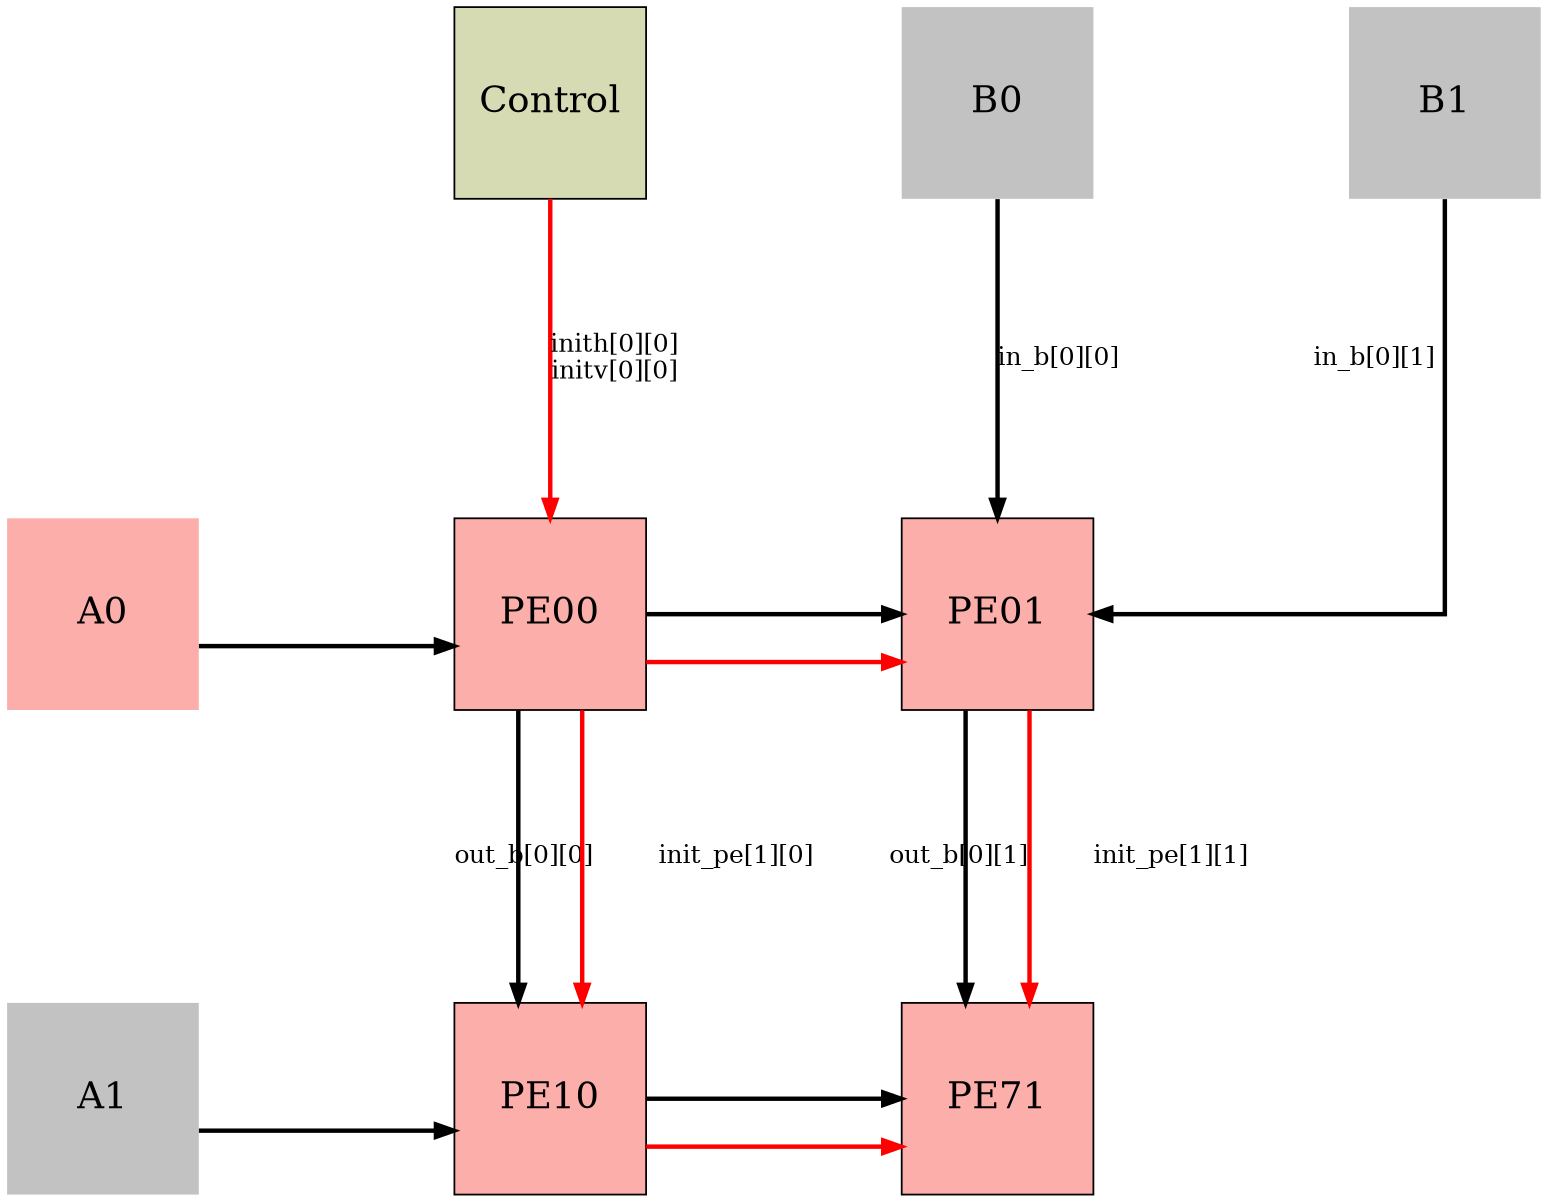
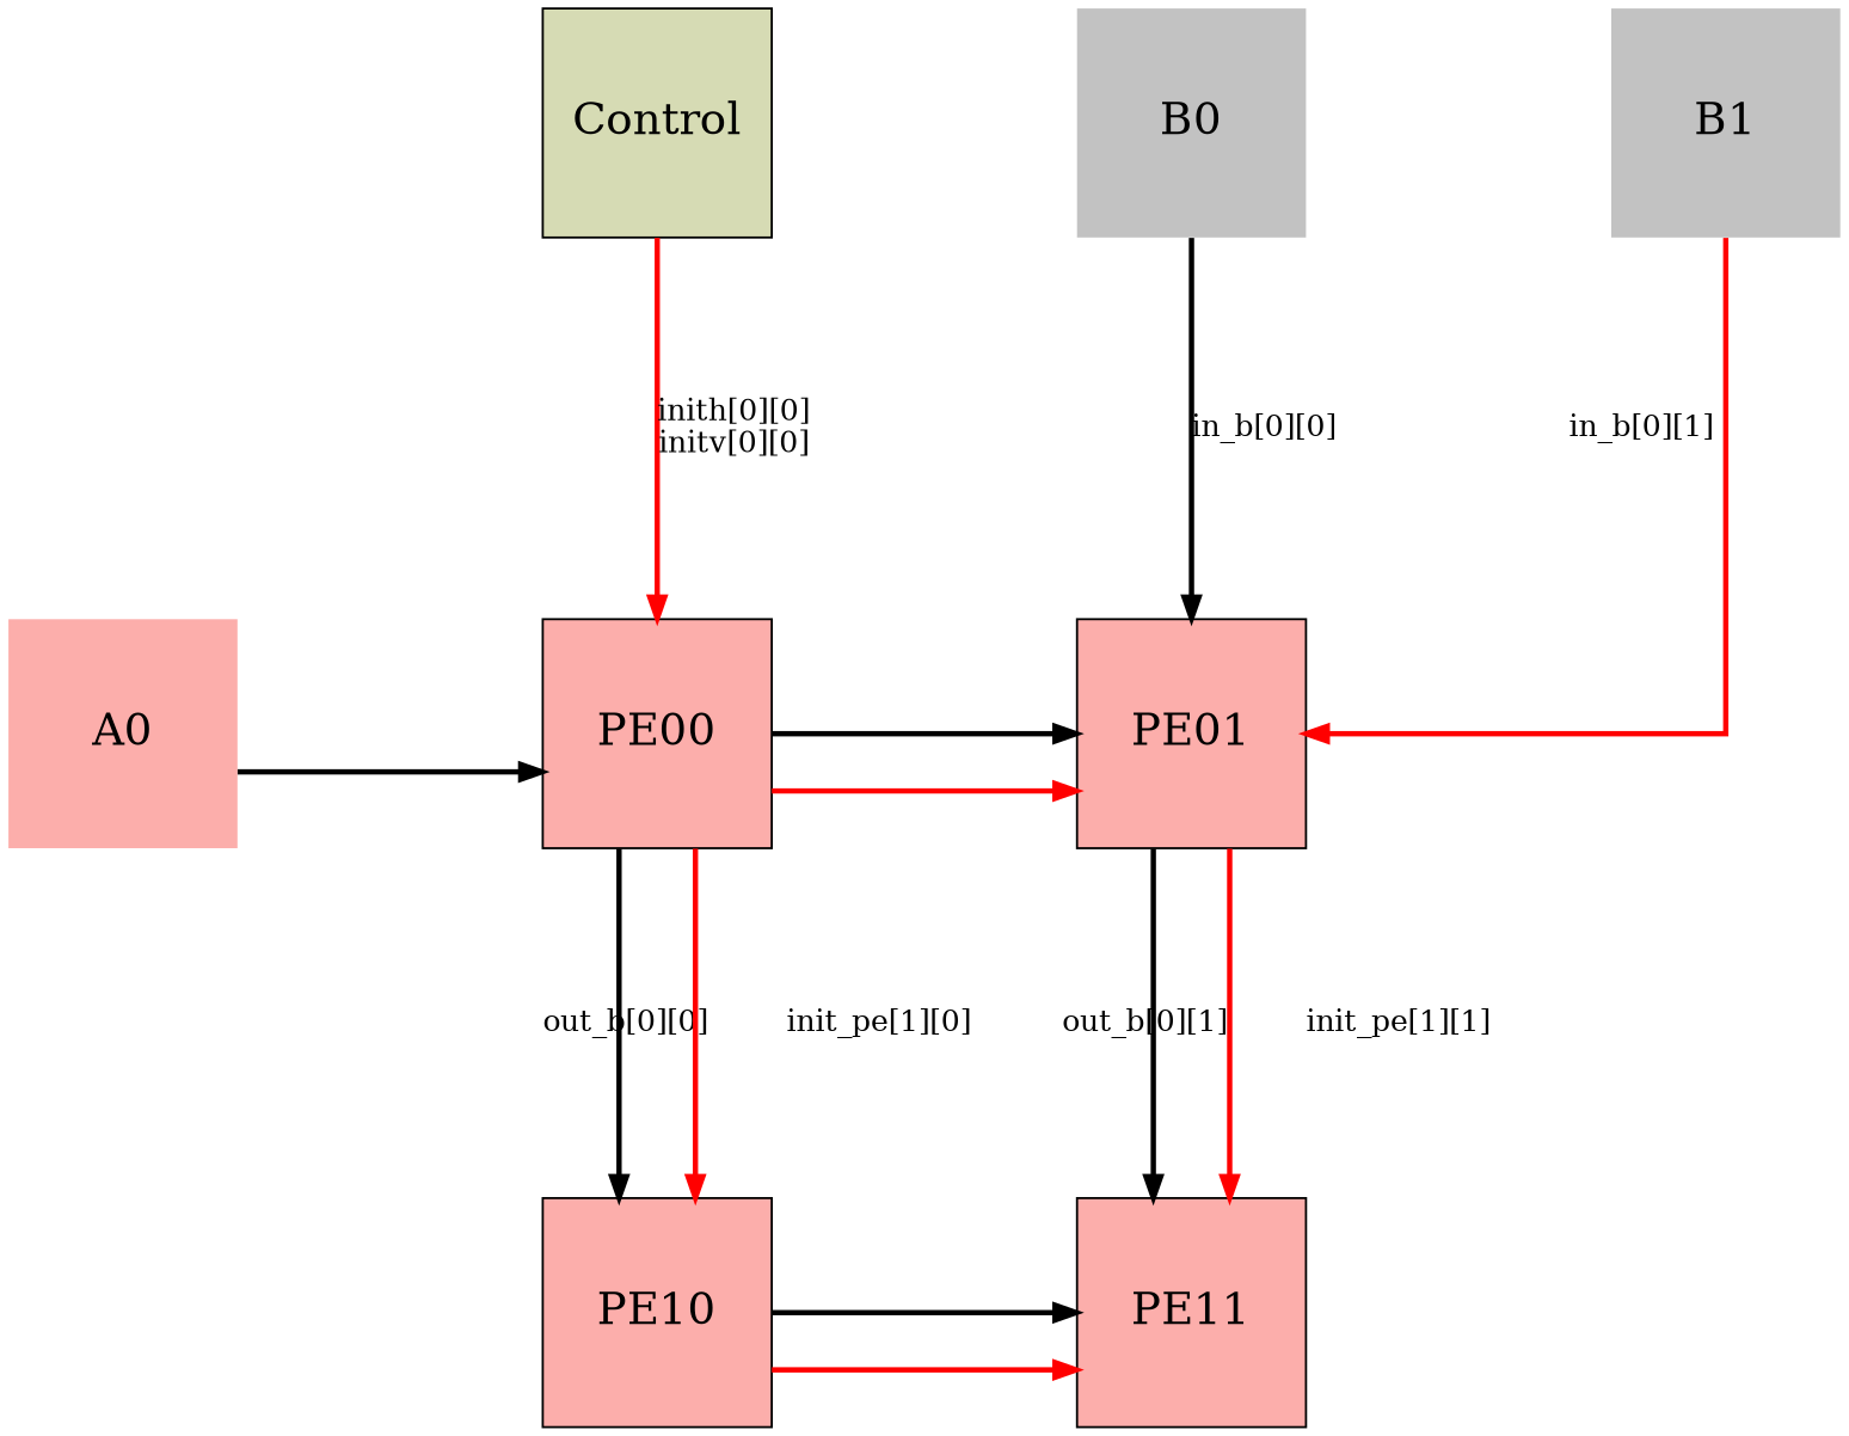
  digraph {
    splines=ortho
    node [fillcolor="#F9706B90" fixedsize=true fontsize=21 shape=square style=filled]
    edge [minlen=4 penwidth=2.5]
    n1 [height=1.5 label=PE00 width=1.5]
    n2 [height=1.5 label=PE01 width=1.5]
    A0 [color="#00000000" height=1.5 penwidth=2.5 width=1.5]
    n4 [height=1.5 label=PE10 width=1.5]
-   n5 [height=1.5 label=PE71 width=1.5]
-   A1 [color="#00000000" fillcolor="#99999999" height=1.5 penwidth=2.5 width=1.5]
+   n5 [height=1.5 label=PE11 width=1.5]
    n7 [fillcolor="#D6DBB4" height=1.5 label=Control width=1.5]
    B0 [color="#00000000" fillcolor="#99999999" height=1.5 penwidth=2.5 width=1.5]
    B1 [color="#00000000" fillcolor="#99999999" height=1.5 penwidth=2.5 width=1.5]
    subgraph sub_1 {
      rank=same
      n1
      n2
      A0
    }
    subgraph sub_2 {
      rank=same
      n4
      n5
-     A1
    }
    subgraph sub_3 {
      rank=same
      n7
      B0
      B1
    }
    n1 -> n2 [style=invis]
    n1 -> n2 [label="out_a[0][0]"]
    n1 -> n2 [color=red label="init_pe[0][1]"]
    n1 -> n4 [label="out_b[0][0]"]
    n1 -> n4 [color=red label="init_pe[1][0]"]
    n2 -> n5 [label="out_b[0][1]"]
    n2 -> n5 [color=red label="init_pe[1][1]"]
    A0 -> n1 [style=invis]
    A0 -> n1 [label="in_a[0][0]"]
    n4 -> n5 [style=invis]
    n4 -> n5 [label="out_a[1][0]"]
    n4 -> n5 [color=red label="init_pe[1][1]"]
-   A1 -> n4 [style=invis]
-   A1 -> n4 [label="in_a[1][0]"]
    n7 -> n1 [color=red label="inith[0][0]\ninitv[0][0]"]
    n7 -> B0 [style=invis]
    B0 -> n2 [label="in_b[0][0]"]
    B0 -> B1 [style=invis]
-   B1 -> n2 [label="in_b[0][1]"]
+   B1 -> n2 [label="in_b[0][1]" color=red]
  }
